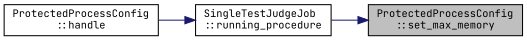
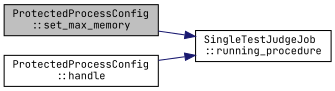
  digraph {
    fontname="JetBrains Mono"
    rankdir=RL
    node [color=black fillcolor=white fontname="JetBrains Mono" fontsize=10 shape=record style=filled]
    edge [color=midnightblue dir=back fontname="JetBrains Mono" fontsize=10 labelfontname=Helvetica labelfontsize=10 style=solid]
    n1 [fillcolor=grey75 fontcolor=black height=0.2 label="ProtectedProcessConfig\l::set_max_memory" width=0.4]
    n2 [height=0.2 label="SingleTestJudgeJob\l::running_procedure" width=0.4]
    n3 [height=0.2 label="ProtectedProcessConfig\l::handle" width=0.4]
-   n1 -> n2
+   n2 -> n1
    n2 -> n3
  }
